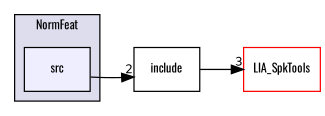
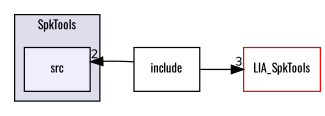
  digraph {
    compound=true
    fontname=Oswald
    rankdir=LR
    node [fontname=Oswald fontsize=10 shape=box style=filled]
    edge [fontname=Oswald labeldistance=1.5 labelfontname=Helvetica labelfontsize=10]
    n1 [fillcolor="#eeeeff" label=src pencolor=black]
    n2 [label=include style=""]
    n3 [color=red fillcolor=white label=LIA_SpkTools]
    subgraph cluster_1 {
      bgcolor="#ddddee"
      fontsize=10
-     label=NormFeat
+     label=SpkTools
      pencolor=black
      n1
    }
-   n1 -> n2 [headlabel=2]
+   n2 -> n1 [headlabel=2]
    n2 -> n3 [headlabel=3]
  }
